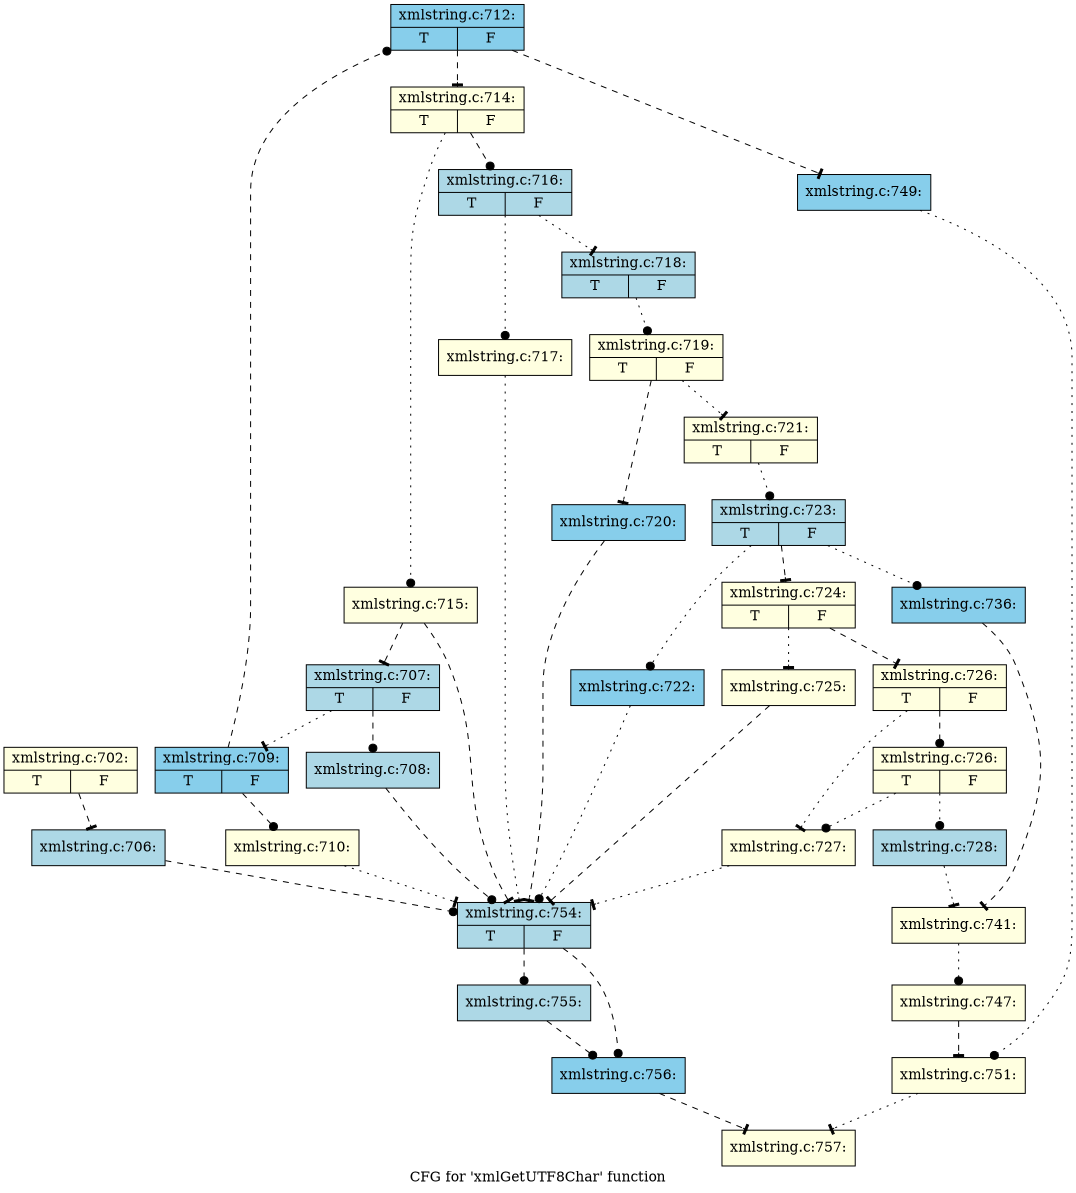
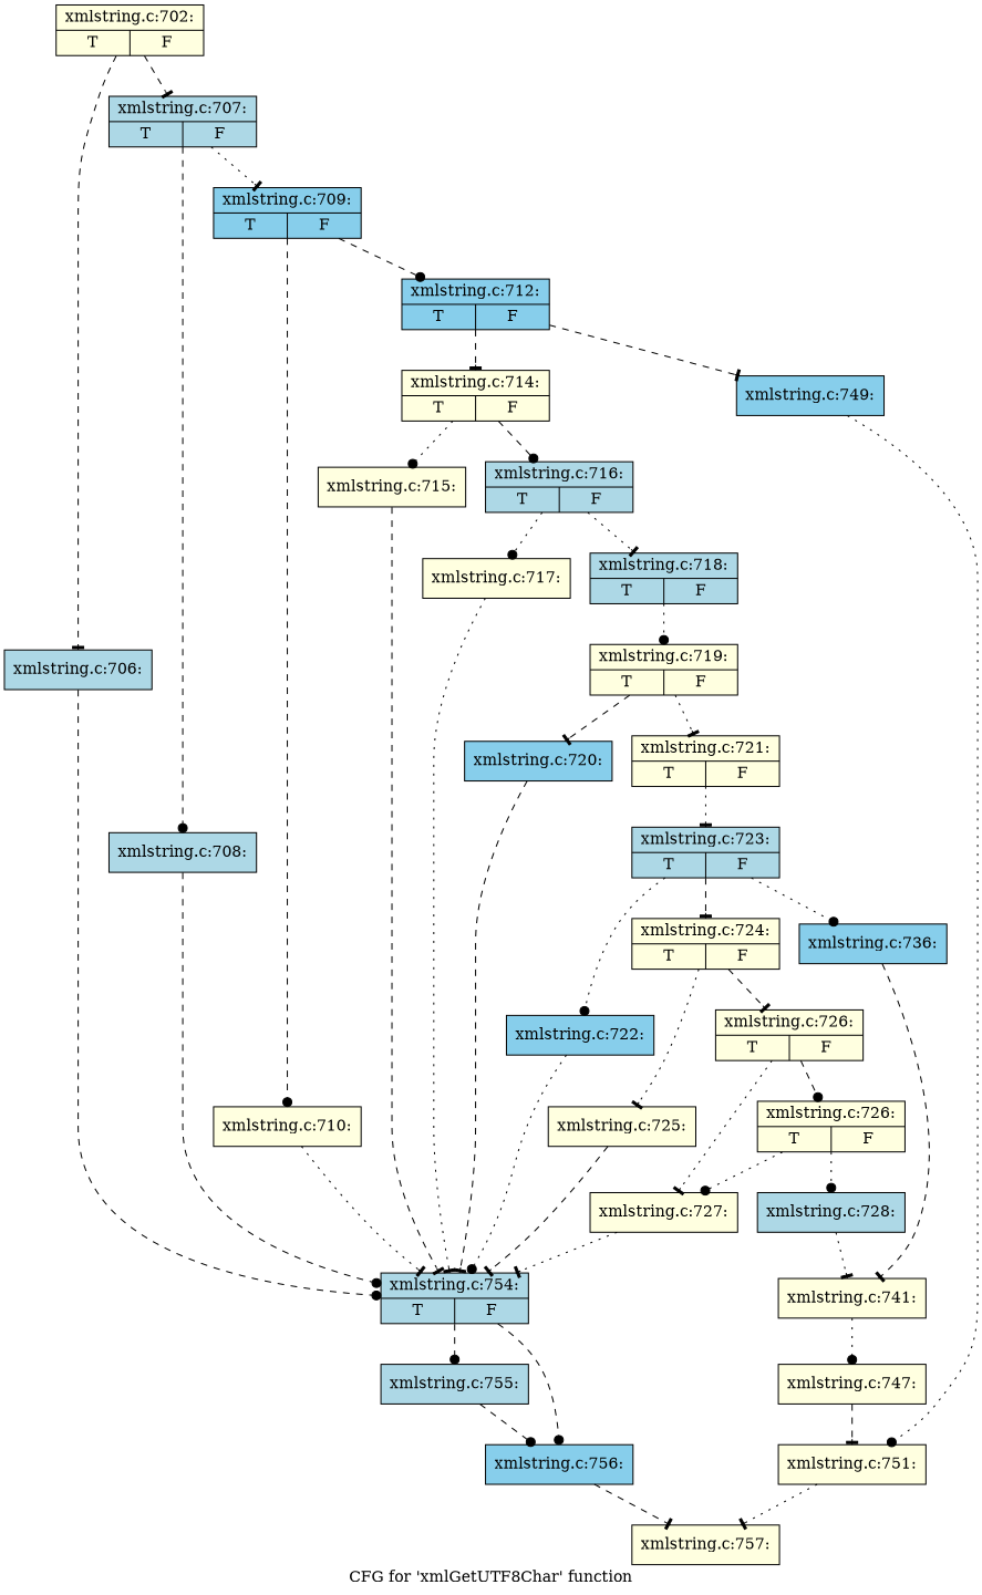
  digraph {
    label="CFG for 'xmlGetUTF8Char' function"
    node [fillcolor=lightyellow shape=record style=filled]
    edge [arrowhead=tee style=dashed]
    n1 [label="{xmlstring.c:702:|{<s0>T|<s1>F}}"]
    n2 [fillcolor=lightblue label="{xmlstring.c:706:}"]
    n3 [fillcolor=lightblue label="{xmlstring.c:707:|{<s0>T|<s1>F}}"]
    n4 [fillcolor=lightblue label="{xmlstring.c:754:|{<s0>T|<s1>F}}"]
    n5 [fillcolor=lightblue label="{xmlstring.c:708:}"]
    n6 [fillcolor=skyblue label="{xmlstring.c:709:|{<s0>T|<s1>F}}"]
    n7 [fillcolor=lightblue label="{xmlstring.c:755:}"]
    n8 [fillcolor=skyblue label="{xmlstring.c:756:}"]
    n9 [label="{xmlstring.c:710:}"]
    n10 [fillcolor=skyblue label="{xmlstring.c:712:|{<s0>T|<s1>F}}"]
    n11 [label="{xmlstring.c:757:}"]
    n12 [label="{xmlstring.c:714:|{<s0>T|<s1>F}}"]
    n13 [fillcolor=skyblue label="{xmlstring.c:749:}"]
    n14 [label="{xmlstring.c:715:}"]
    n15 [fillcolor=lightblue label="{xmlstring.c:716:|{<s0>T|<s1>F}}"]
    n16 [label="{xmlstring.c:751:}"]
    n17 [label="{xmlstring.c:717:}"]
    n18 [fillcolor=lightblue label="{xmlstring.c:718:|{<s0>T|<s1>F}}"]
    n19 [label="{xmlstring.c:719:|{<s0>T|<s1>F}}"]
    n20 [fillcolor=skyblue label="{xmlstring.c:720:}"]
    n21 [label="{xmlstring.c:721:|{<s0>T|<s1>F}}"]
    n22 [fillcolor=lightblue label="{xmlstring.c:723:|{<s0>T|<s1>F}}"]
    n23 [label="{xmlstring.c:747:}"]
    n24 [fillcolor=skyblue label="{xmlstring.c:722:}"]
    n25 [label="{xmlstring.c:724:|{<s0>T|<s1>F}}"]
    n26 [fillcolor=skyblue label="{xmlstring.c:736:}"]
    n27 [label="{xmlstring.c:725:}"]
    n28 [label="{xmlstring.c:726:|{<s0>T|<s1>F}}"]
    n29 [label="{xmlstring.c:741:}"]
    n30 [label="{xmlstring.c:727:}"]
    n31 [label="{xmlstring.c:726:|{<s0>T|<s1>F}}"]
    n32 [fillcolor=lightblue label="{xmlstring.c:728:}"]
    n1 -> n2
-   n14 -> n3
+   n1 -> n3
    n2 -> n4 [arrowhead=dot]
    n3 -> n5 [arrowhead=dot]
    n3 -> n6 [style=dotted]
    n4 -> n7 [arrowhead=dot]
    n4 -> n8 [arrowhead=dot]
    n5 -> n4 [arrowhead=dot]
    n6 -> n9 [arrowhead=dot]
    n6 -> n10 [arrowhead=dot]
    n7 -> n8 [arrowhead=dot]
    n8 -> n11
    n9 -> n4 [style=dotted]
    n10 -> n12
    n10 -> n13
    n12 -> n14 [arrowhead=dot style=dotted]
    n12 -> n15 [arrowhead=dot]
    n13 -> n16 [arrowhead=dot style=dotted]
    n14 -> n4
    n15 -> n17 [arrowhead=dot style=dotted]
    n15 -> n18 [style=dotted]
    n16 -> n11 [style=dotted]
    n17 -> n4 [style=dotted]
    n18 -> n19 [arrowhead=dot style=dotted]
    n19 -> n20
    n19 -> n21 [style=dotted]
    n20 -> n4
-   n21 -> n22 [arrowhead=dot style=dotted]
+   n21 -> n22 [style=dotted]
    n22 -> n24 [arrowhead=dot style=dotted]
    n22 -> n25
    n22 -> n26 [arrowhead=dot style=dotted]
    n23 -> n16
    n24 -> n4 [arrowhead=dot style=dotted]
    n25 -> n27 [style=dotted]
    n25 -> n28
    n26 -> n29
    n27 -> n4
    n28 -> n30 [style=dotted]
    n28 -> n31 [arrowhead=dot]
    n29 -> n23 [arrowhead=dot style=dotted]
    n30 -> n4 [style=dotted]
    n31 -> n30 [arrowhead=dot style=dotted]
    n31 -> n32 [arrowhead=dot style=dotted]
    n32 -> n29 [style=dotted]
  }
